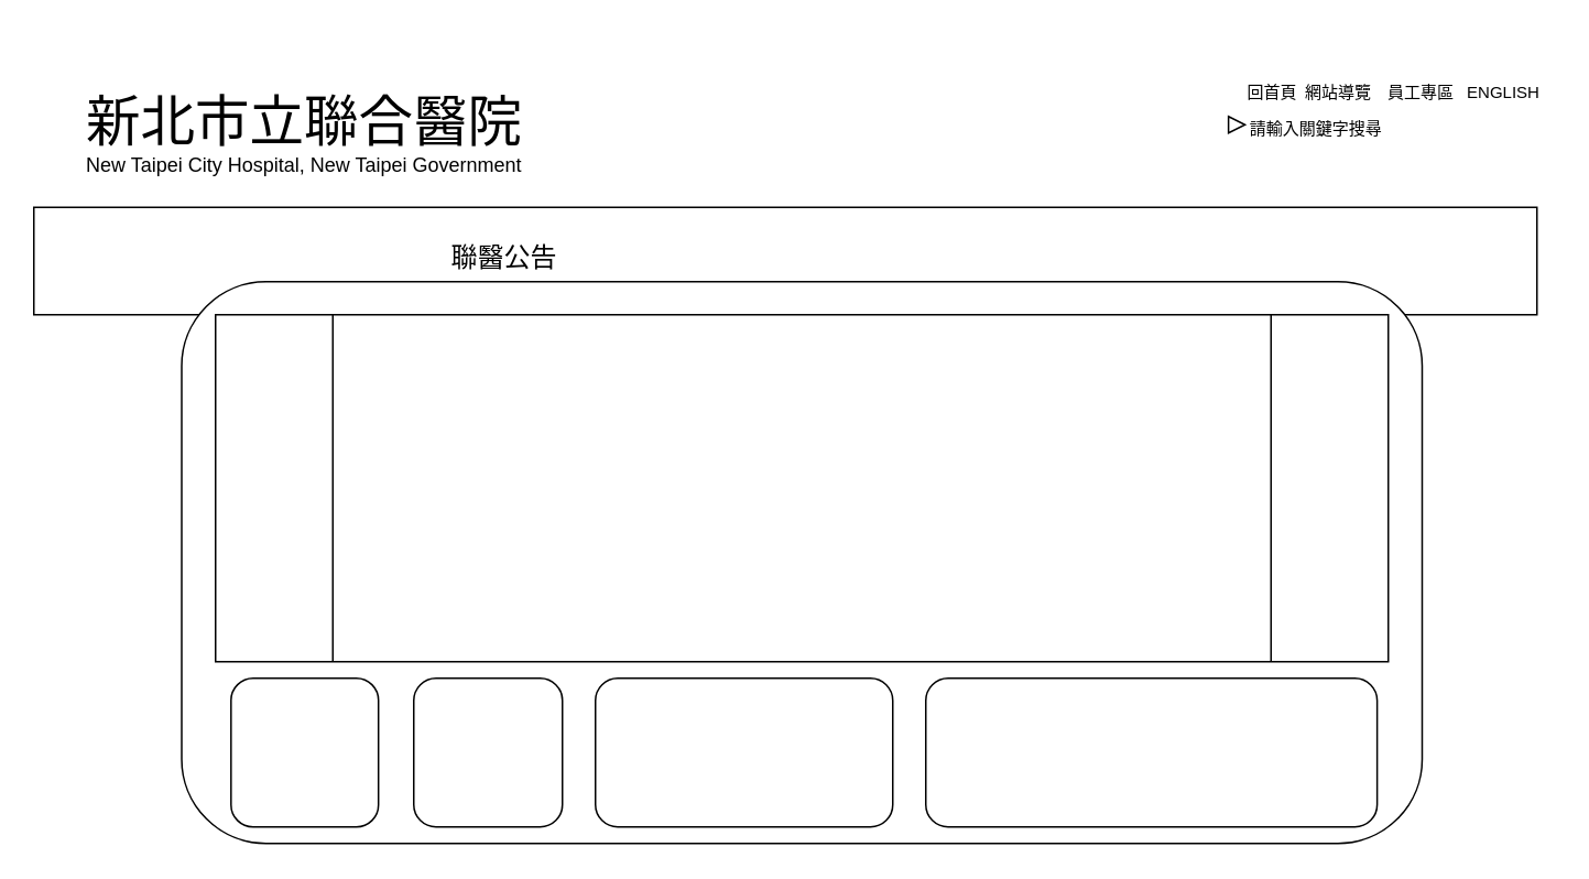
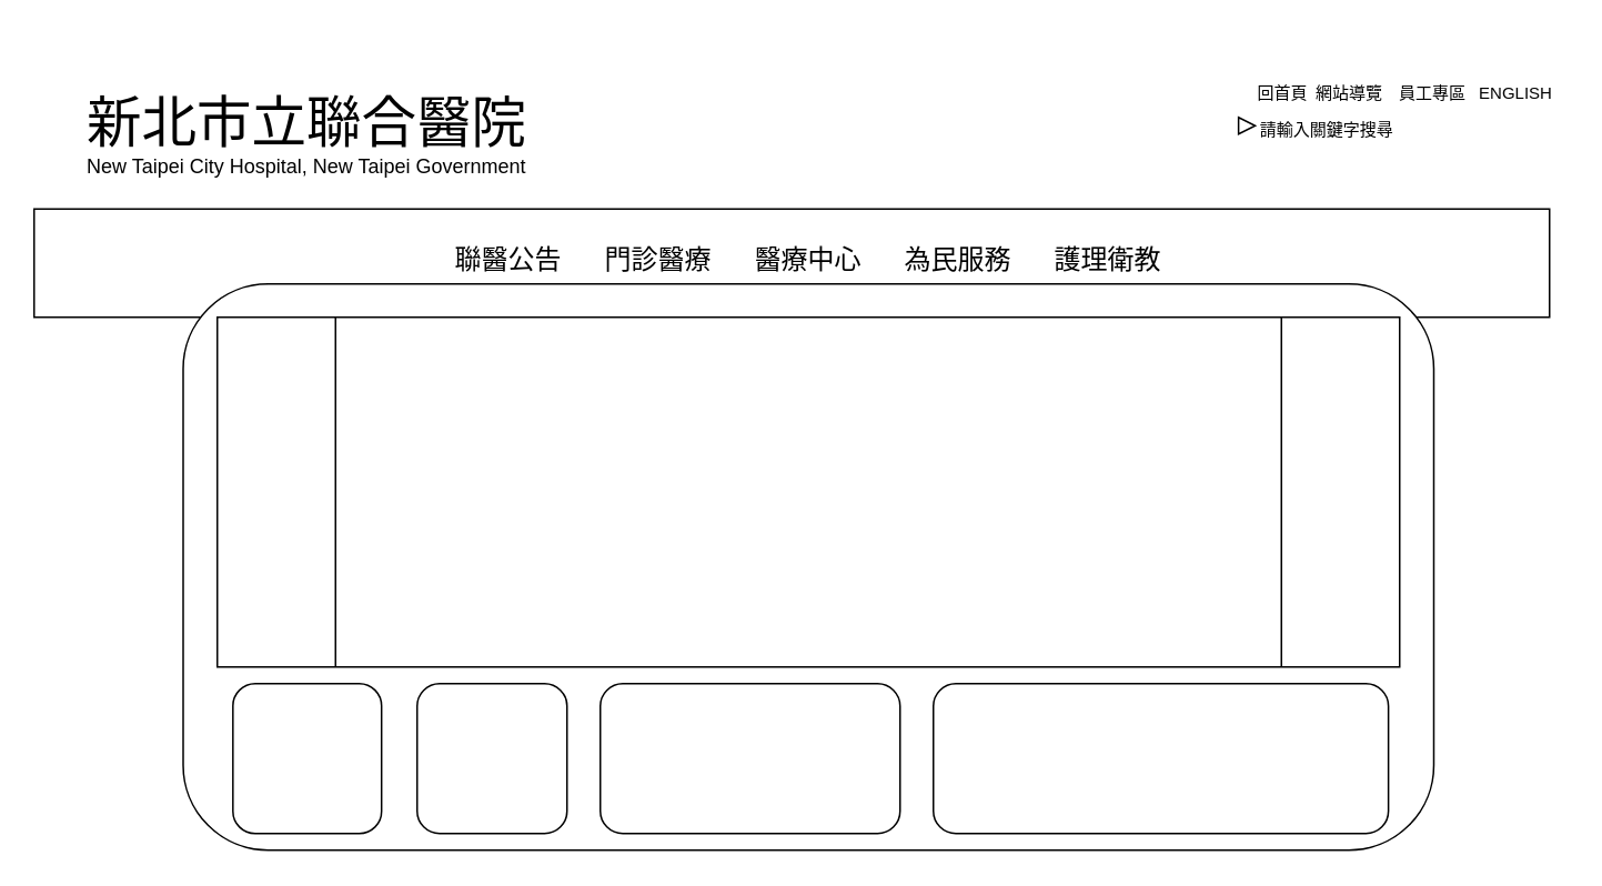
  <mxCell id="0" />
  <mxCell id="1" parent="0" />
  <mxCell id="2" value="" style="rounded=0;whiteSpace=wrap;html=1;" vertex="1" parent="1"><mxGeometry y="125" width="910" height="65" as="geometry" x="20" /></mxCell>
  <mxCell id="3" value="" style="rounded=1;whiteSpace=wrap;html=1;" vertex="1" parent="1"><mxGeometry x="109.5" y="170" width="751" height="340" as="geometry" /></mxCell>
  <mxCell id="4" value="" style="rounded=1;whiteSpace=wrap;html=1;" vertex="1" parent="1"><mxGeometry x="139.38" y="410" width="89.25" height="90" as="geometry" /></mxCell>
  <mxCell id="5" value="" style="rounded=1;whiteSpace=wrap;html=1;" vertex="1" parent="1"><mxGeometry x="250" y="410" width="90" height="90" as="geometry" /></mxCell>
  <mxCell id="6" value="" style="rounded=1;whiteSpace=wrap;html=1;" vertex="1" parent="1"><mxGeometry x="360" y="410" width="180" height="90" as="geometry" /></mxCell>
  <mxCell id="7" value="" style="rounded=1;whiteSpace=wrap;html=1;" vertex="1" parent="1"><mxGeometry x="560" y="410" width="273.25" height="90" as="geometry" /></mxCell>
  <mxCell id="8" value="&lt;font style=&quot;font-size: 33px;&quot;&gt;新北市立聯合醫院&lt;/font&gt;&lt;br&gt;&lt;font style=&quot;font-size: 12px;&quot;&gt;New Taipei City Hospital, New Taipei Government&lt;/font&gt;" style="text;html=1;strokeColor=none;fillColor=none;align=left;verticalAlign=middle;whiteSpace=wrap;rounded=0;spacing=2;spacingTop=0;" vertex="1" parent="1"><mxGeometry x="50" y="20" width="324.62" height="120" as="geometry" /></mxCell>
  <mxCell id="9" value="聯醫公告" style="text;html=1;strokeColor=none;fillColor=none;align=center;verticalAlign=middle;whiteSpace=wrap;rounded=0;fontSize=16;" vertex="1" parent="1"><mxGeometry x="260" y="140" width="90" height="30" as="geometry" /></mxCell>
+ <mxCell id="10" value="門診醫療" style="text;html=1;strokeColor=none;fillColor=none;align=center;verticalAlign=middle;whiteSpace=wrap;rounded=0;fontSize=16;" vertex="1" parent="1"><mxGeometry x="350" y="140" width="90" height="30" as="geometry" /></mxCell>
+ <mxCell id="11" value="醫療中心" style="text;html=1;strokeColor=none;fillColor=none;align=center;verticalAlign=middle;whiteSpace=wrap;rounded=0;fontSize=16;" vertex="1" parent="1"><mxGeometry x="440" y="140" width="90" height="30" as="geometry" /></mxCell>
+ <mxCell id="12" value="為民服務" style="text;html=1;strokeColor=none;fillColor=none;align=center;verticalAlign=middle;whiteSpace=wrap;rounded=0;fontSize=16;" vertex="1" parent="1"><mxGeometry x="530" y="140" width="90" height="30" as="geometry" /></mxCell>
+ <mxCell id="13" value="護理衛教" style="text;html=1;strokeColor=none;fillColor=none;align=center;verticalAlign=middle;whiteSpace=wrap;rounded=0;fontSize=16;" vertex="1" parent="1"><mxGeometry x="620" y="140" width="90" height="30" as="geometry" /></mxCell>
  <mxCell id="14" value="&lt;font style=&quot;font-size: 10px;&quot;&gt;請輸入關鍵字搜尋&lt;/font&gt;" style="text;html=1;strokeColor=none;fillColor=none;align=center;verticalAlign=middle;whiteSpace=wrap;rounded=0;fontSize=18;" vertex="1" parent="1"><mxGeometry x="753.25" y="60" width="86.75" height="30" as="geometry" /></mxCell>
  <mxCell id="15" value="" style="triangle;whiteSpace=wrap;html=1;fontSize=18;" vertex="1" parent="1"><mxGeometry x="743.25" y="70" width="10" height="10" as="geometry" /></mxCell>
  <mxCell id="16" value="回首頁" style="text;html=1;strokeColor=none;fillColor=none;align=center;verticalAlign=middle;whiteSpace=wrap;rounded=0;fontSize=10;" vertex="1" parent="1"><mxGeometry x="740" width="60" height="30" as="geometry" y="40" /></mxCell>
  <mxCell id="17" value="網站導覽" style="text;html=1;strokeColor=none;fillColor=none;align=center;verticalAlign=middle;whiteSpace=wrap;rounded=0;fontSize=10;" vertex="1" parent="1"><mxGeometry x="780" width="60" height="30" as="geometry" y="40" /></mxCell>
  <mxCell id="18" value="員工專區" style="text;html=1;strokeColor=none;fillColor=none;align=center;verticalAlign=middle;whiteSpace=wrap;rounded=0;fontSize=10;" vertex="1" parent="1"><mxGeometry x="830" width="60" height="30" as="geometry" y="40" /></mxCell>
  <mxCell id="19" value="ENGLISH" style="text;html=1;strokeColor=none;fillColor=none;align=center;verticalAlign=middle;whiteSpace=wrap;rounded=0;fontSize=10;" vertex="1" parent="1"><mxGeometry x="880" width="60" height="30" as="geometry" y="40" /></mxCell>
  <mxCell id="20" value="" style="shape=process;whiteSpace=wrap;html=1;backgroundOutline=1;fontSize=10;" vertex="1" parent="1"><mxGeometry x="130" y="190" width="710" height="210" as="geometry" /></mxCell>
